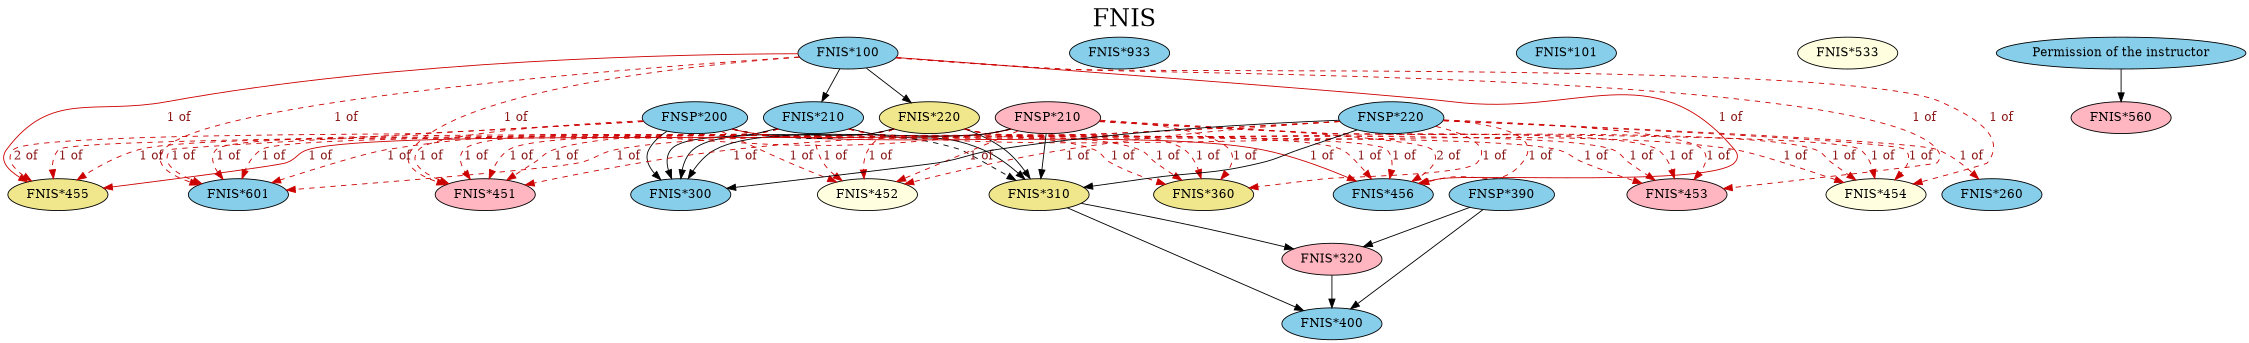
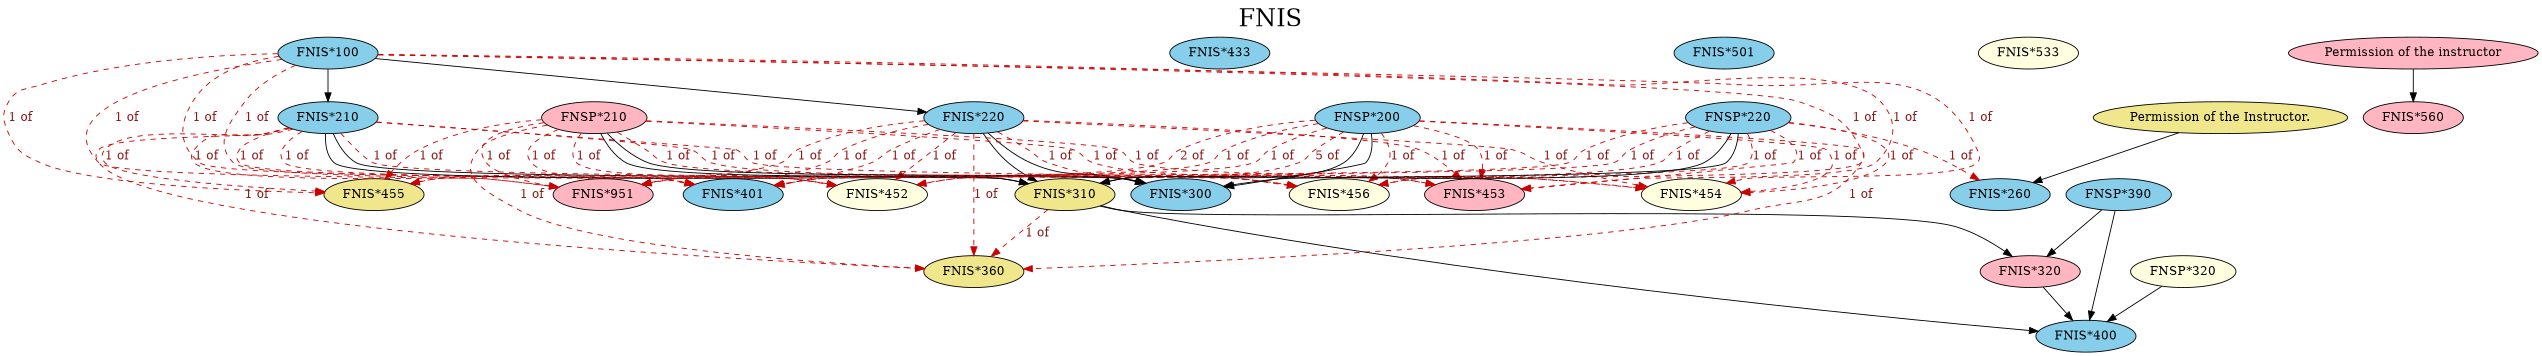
  digraph {
    fontsize=27
    label=FNIS
    labelloc=t
    node [fillcolor=skyblue style=filled]
    edge [style=dashed color=red3 fontcolor=firebrick4]
    "FNIS*100"
    "FNIS*210"
-   "FNIS*220" [fillcolor=khaki]
-   "FNIS*401" [label="FNIS*601"]
-   "FNIS*451" [fillcolor=lightpink]
+   "FNIS*220"
+   "FNIS*401"
+   "FNIS*451" [fillcolor=lightpink label="FNIS*951"]
    "FNIS*452" [fillcolor=lightyellow]
    "FNIS*453" [fillcolor=lightpink]
    "FNIS*454" [fillcolor=lightyellow]
    "FNIS*455" [fillcolor=khaki]
-   "FNIS*456"
+   "FNIS*456" [fillcolor=lightyellow]
    "FNIS*300"
    "FNIS*310" [fillcolor=khaki]
    "FNIS*360" [fillcolor=khaki]
    "FNIS*320" [fillcolor=lightpink]
    "FNIS*400"
+   "Permission of the Instructor." [fillcolor=khaki]
    "FNIS*260"
    "FNSP*200"
    "FNSP*210" [fillcolor=lightpink]
    "FNSP*220"
    n21 [label="FNSP*390"]
-   "FNIS*433" [label="FNIS*933"]
-   "FNIS*501" [label="FNIS*101"]
+   "FNSP*320" [fillcolor=lightyellow]
+   "FNIS*433"
+   "FNIS*501"
    "FNIS*533" [fillcolor=lightyellow]
    "FNIS*560" [fillcolor=lightpink]
-   "Permission of the instructor"
+   "Permission of the instructor" [fillcolor=lightpink]
    "FNIS*100" -> "FNIS*210" [style=solid color="" fontcolor=""]
    "FNIS*100" -> "FNIS*220" [style=solid color="" fontcolor=""]
    "FNIS*100" -> "FNIS*401" [label="1 of"]
    "FNIS*100" -> "FNIS*451" [label="1 of"]
+   "FNIS*100" -> "FNIS*452" [label="1 of"]
    "FNIS*100" -> "FNIS*453" [label="1 of"]
    "FNIS*100" -> "FNIS*454" [label="1 of"]
-   "FNIS*100" -> "FNIS*455" [label="1 of" style=solid]
-   "FNIS*100" -> "FNIS*456" [label="1 of" style=solid]
+   "FNIS*100" -> "FNIS*455" [label="1 of"]
+   "FNIS*100" -> "FNIS*456" [label="1 of"]
    "FNIS*210" -> "FNIS*401" [label="1 of"]
    "FNIS*210" -> "FNIS*451" [label="1 of"]
    "FNIS*210" -> "FNIS*452" [label="1 of"]
+   "FNIS*210" -> "FNIS*453" [label="1 of"]
    "FNIS*210" -> "FNIS*454" [label="1 of"]
    "FNIS*210" -> "FNIS*455" [label="1 of"]
    "FNIS*210" -> "FNIS*456" [label="1 of"]
    "FNIS*210" -> "FNIS*300" [style="" color="" fontcolor=""]
    "FNIS*210" -> "FNIS*310" [style="" color="" fontcolor=""]
    "FNIS*210" -> "FNIS*360" [label="1 of"]
    "FNIS*220" -> "FNIS*401" [label="1 of"]
    "FNIS*220" -> "FNIS*451" [label="1 of"]
    "FNIS*220" -> "FNIS*452" [label="1 of"]
    "FNIS*220" -> "FNIS*453" [label="1 of"]
    "FNIS*220" -> "FNIS*454" [label="1 of"]
    "FNIS*220" -> "FNIS*455" [label="1 of"]
    "FNIS*220" -> "FNIS*456" [label="1 of"]
    "FNIS*220" -> "FNIS*300" [style="" color="" fontcolor=""]
    "FNIS*220" -> "FNIS*310" [style="" color="" fontcolor=""]
    "FNIS*220" -> "FNIS*360" [label="1 of"]
    "FNIS*310" -> "FNIS*320" [style=solid color="" fontcolor=""]
    "FNIS*310" -> "FNIS*400" [style="" color="" fontcolor=""]
    "FNIS*320" -> "FNIS*400" [style="" color="" fontcolor=""]
+   "Permission of the Instructor." -> "FNIS*260" [style=solid color="" fontcolor=""]
    "FNSP*200" -> "FNIS*401" [label="1 of"]
    "FNSP*200" -> "FNIS*451" [label="1 of"]
-   "FNSP*200" -> "FNIS*452" [label="1 of"]
+   "FNSP*200" -> "FNIS*452" [label="5 of"]
    "FNSP*200" -> "FNIS*453" [label="1 of"]
+   "FNSP*200" -> "FNIS*454" [label="1 of"]
    "FNSP*200" -> "FNIS*455" [label="2 of"]
-   "FNSP*200" -> "FNIS*456" [label="1 of" style=solid]
+   "FNSP*200" -> "FNIS*456" [label="1 of"]
    "FNSP*200" -> "FNIS*300" [style=solid color="" fontcolor=""]
-   "FNSP*200" -> "FNIS*310" [color="" fontcolor=""]
+   "FNSP*200" -> "FNIS*310" [style=solid color="" fontcolor=""]
    "FNSP*200" -> "FNIS*360" [label="1 of"]
    "FNSP*210" -> "FNIS*401" [label="1 of"]
    "FNSP*210" -> "FNIS*451" [label="1 of"]
    "FNSP*210" -> "FNIS*452" [label="1 of"]
    "FNSP*210" -> "FNIS*453" [label="1 of"]
    "FNSP*210" -> "FNIS*454" [label="1 of"]
-   "FNSP*210" -> "FNIS*455" [label="1 of" style=solid]
-   "FNSP*210" -> "FNIS*456" [label="2 of"]
+   "FNSP*210" -> "FNIS*455" [label="1 of"]
+   "FNSP*210" -> "FNIS*456" [label="1 of"]
    "FNSP*210" -> "FNIS*300" [style="" color="" fontcolor=""]
    "FNSP*210" -> "FNIS*310" [style="" color="" fontcolor=""]
    "FNSP*210" -> "FNIS*360" [label="1 of"]
    "FNSP*220" -> "FNIS*401" [label="1 of"]
    "FNSP*220" -> "FNIS*451" [label="1 of"]
    "FNSP*220" -> "FNIS*452" [label="1 of"]
    "FNSP*220" -> "FNIS*453" [label="1 of"]
    "FNSP*220" -> "FNIS*454" [label="1 of"]
    "FNSP*220" -> "FNIS*456" [label="1 of"]
    "FNSP*220" -> "FNIS*300" [style="" color="" fontcolor=""]
    "FNSP*220" -> "FNIS*310" [style="" color="" fontcolor=""]
-   "FNSP*220" -> "FNIS*360" [label="1 of"]
+   "FNIS*310" -> "FNIS*360" [label="1 of"]
    "FNSP*220" -> "FNIS*260" [label="1 of"]
    n21 -> "FNIS*320" [style=solid color="" fontcolor=""]
    n21 -> "FNIS*400" [style="" color="" fontcolor=""]
+   "FNSP*320" -> "FNIS*400" [style="" color="" fontcolor=""]
    "Permission of the instructor" -> "FNIS*560" [style=solid color="" fontcolor=""]
  }
